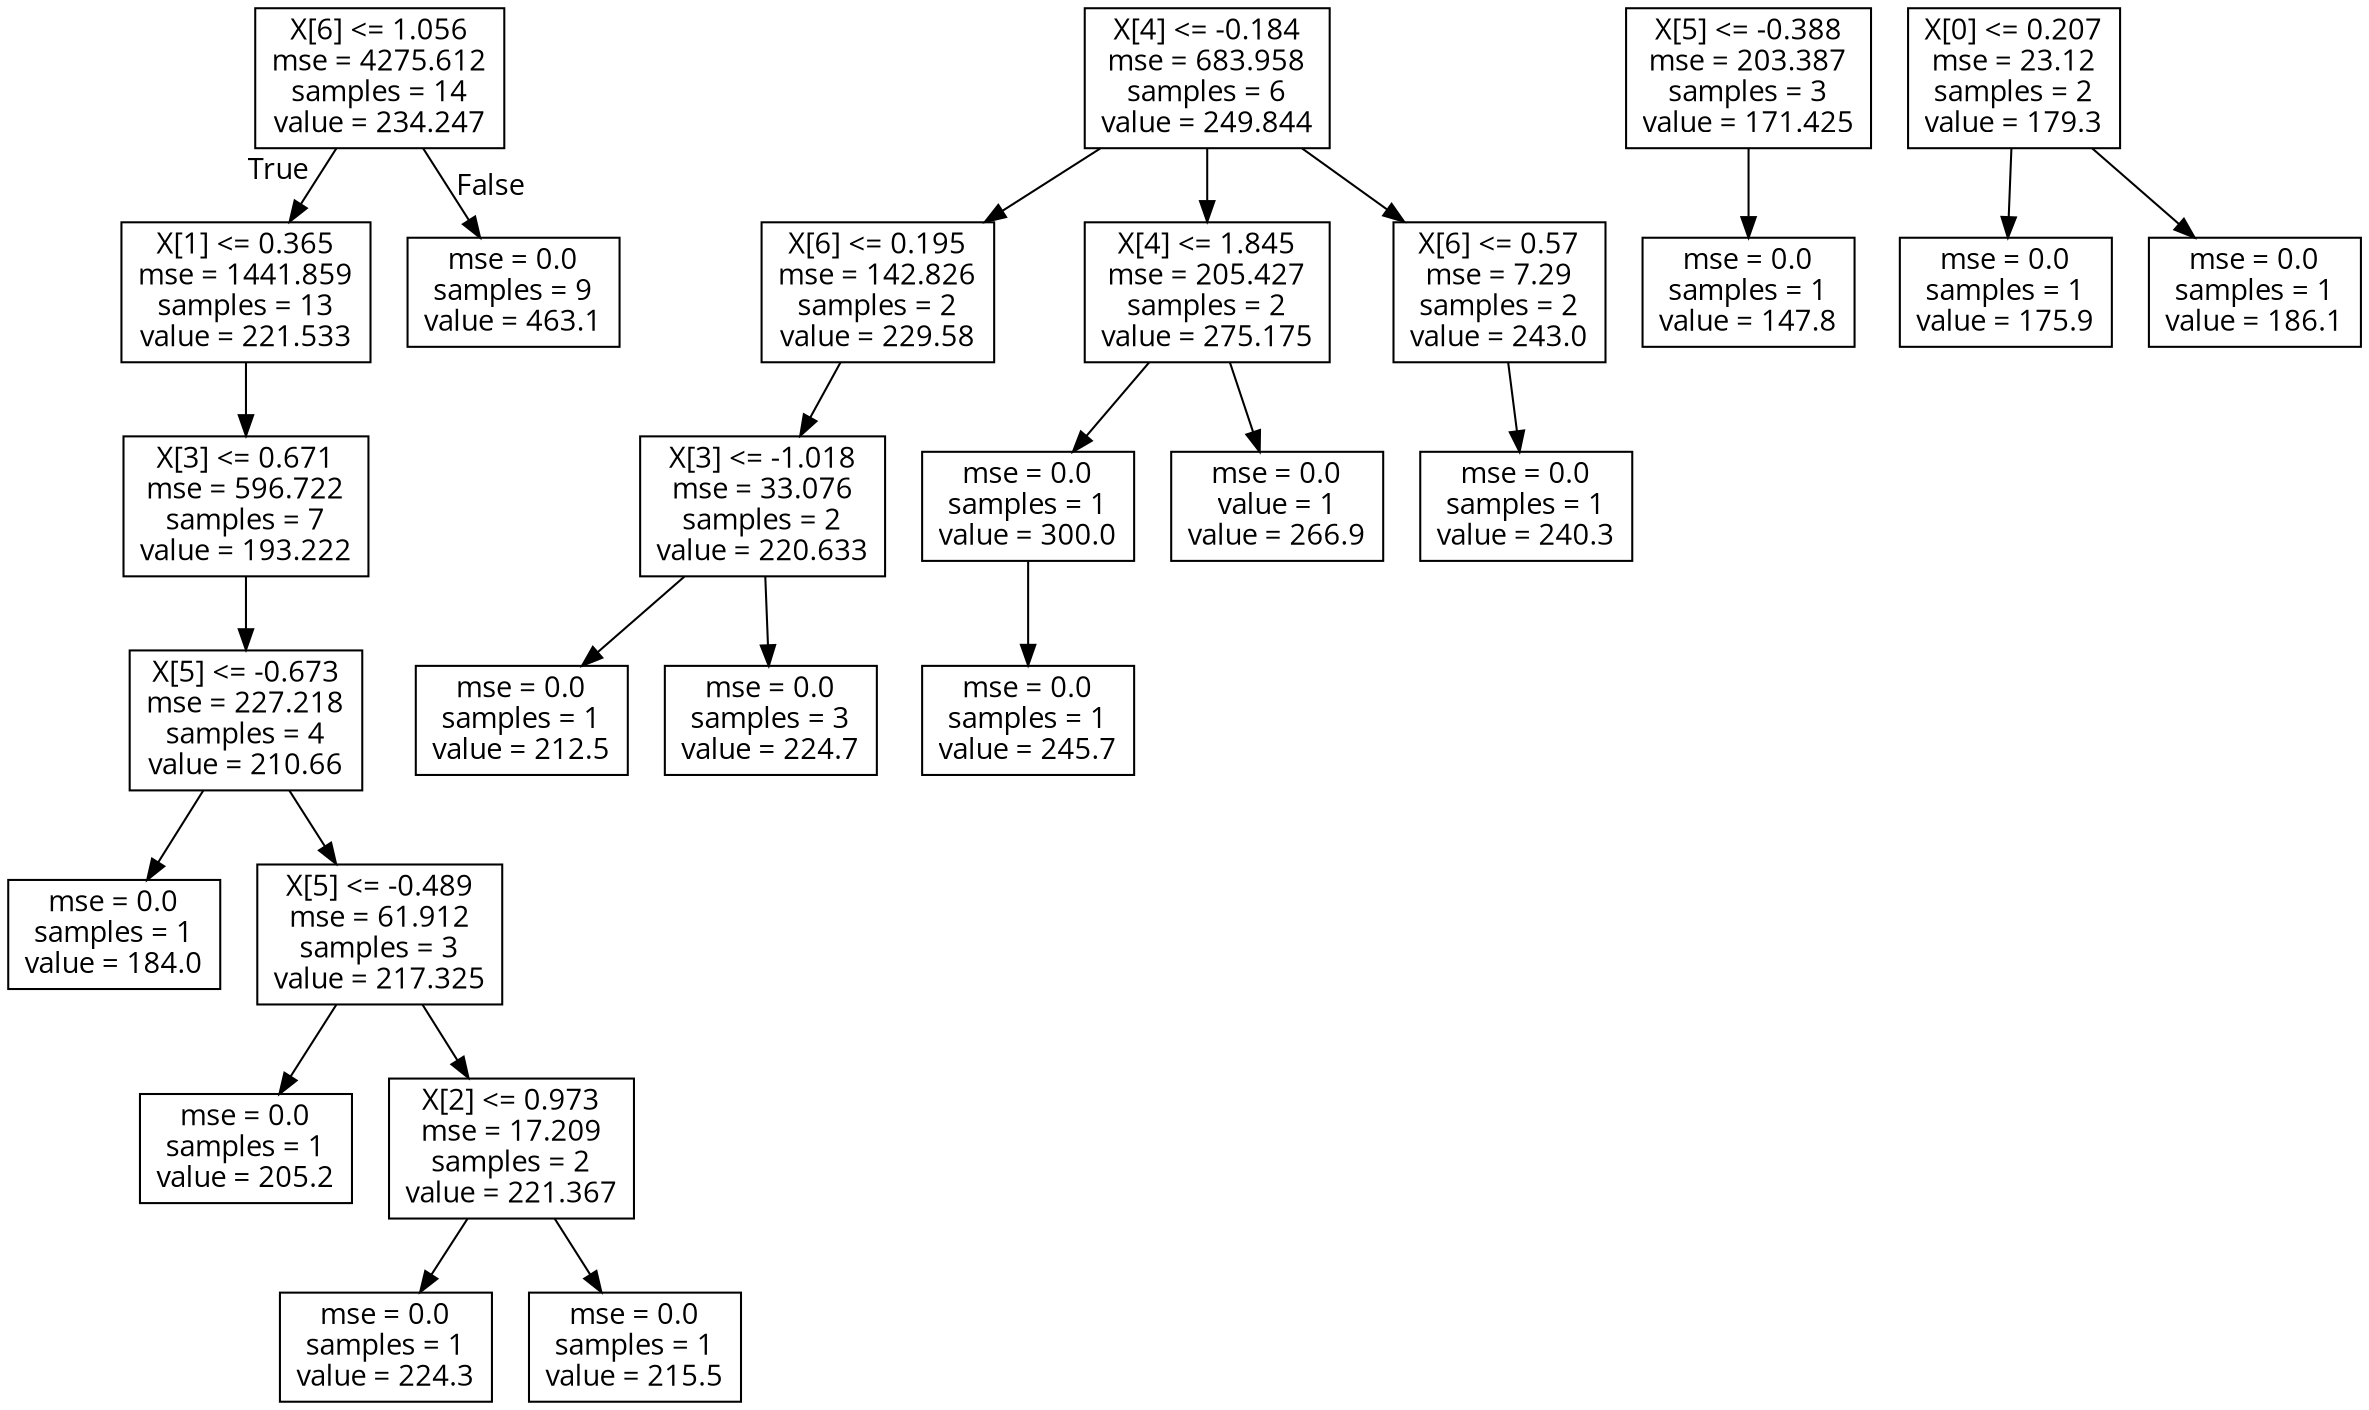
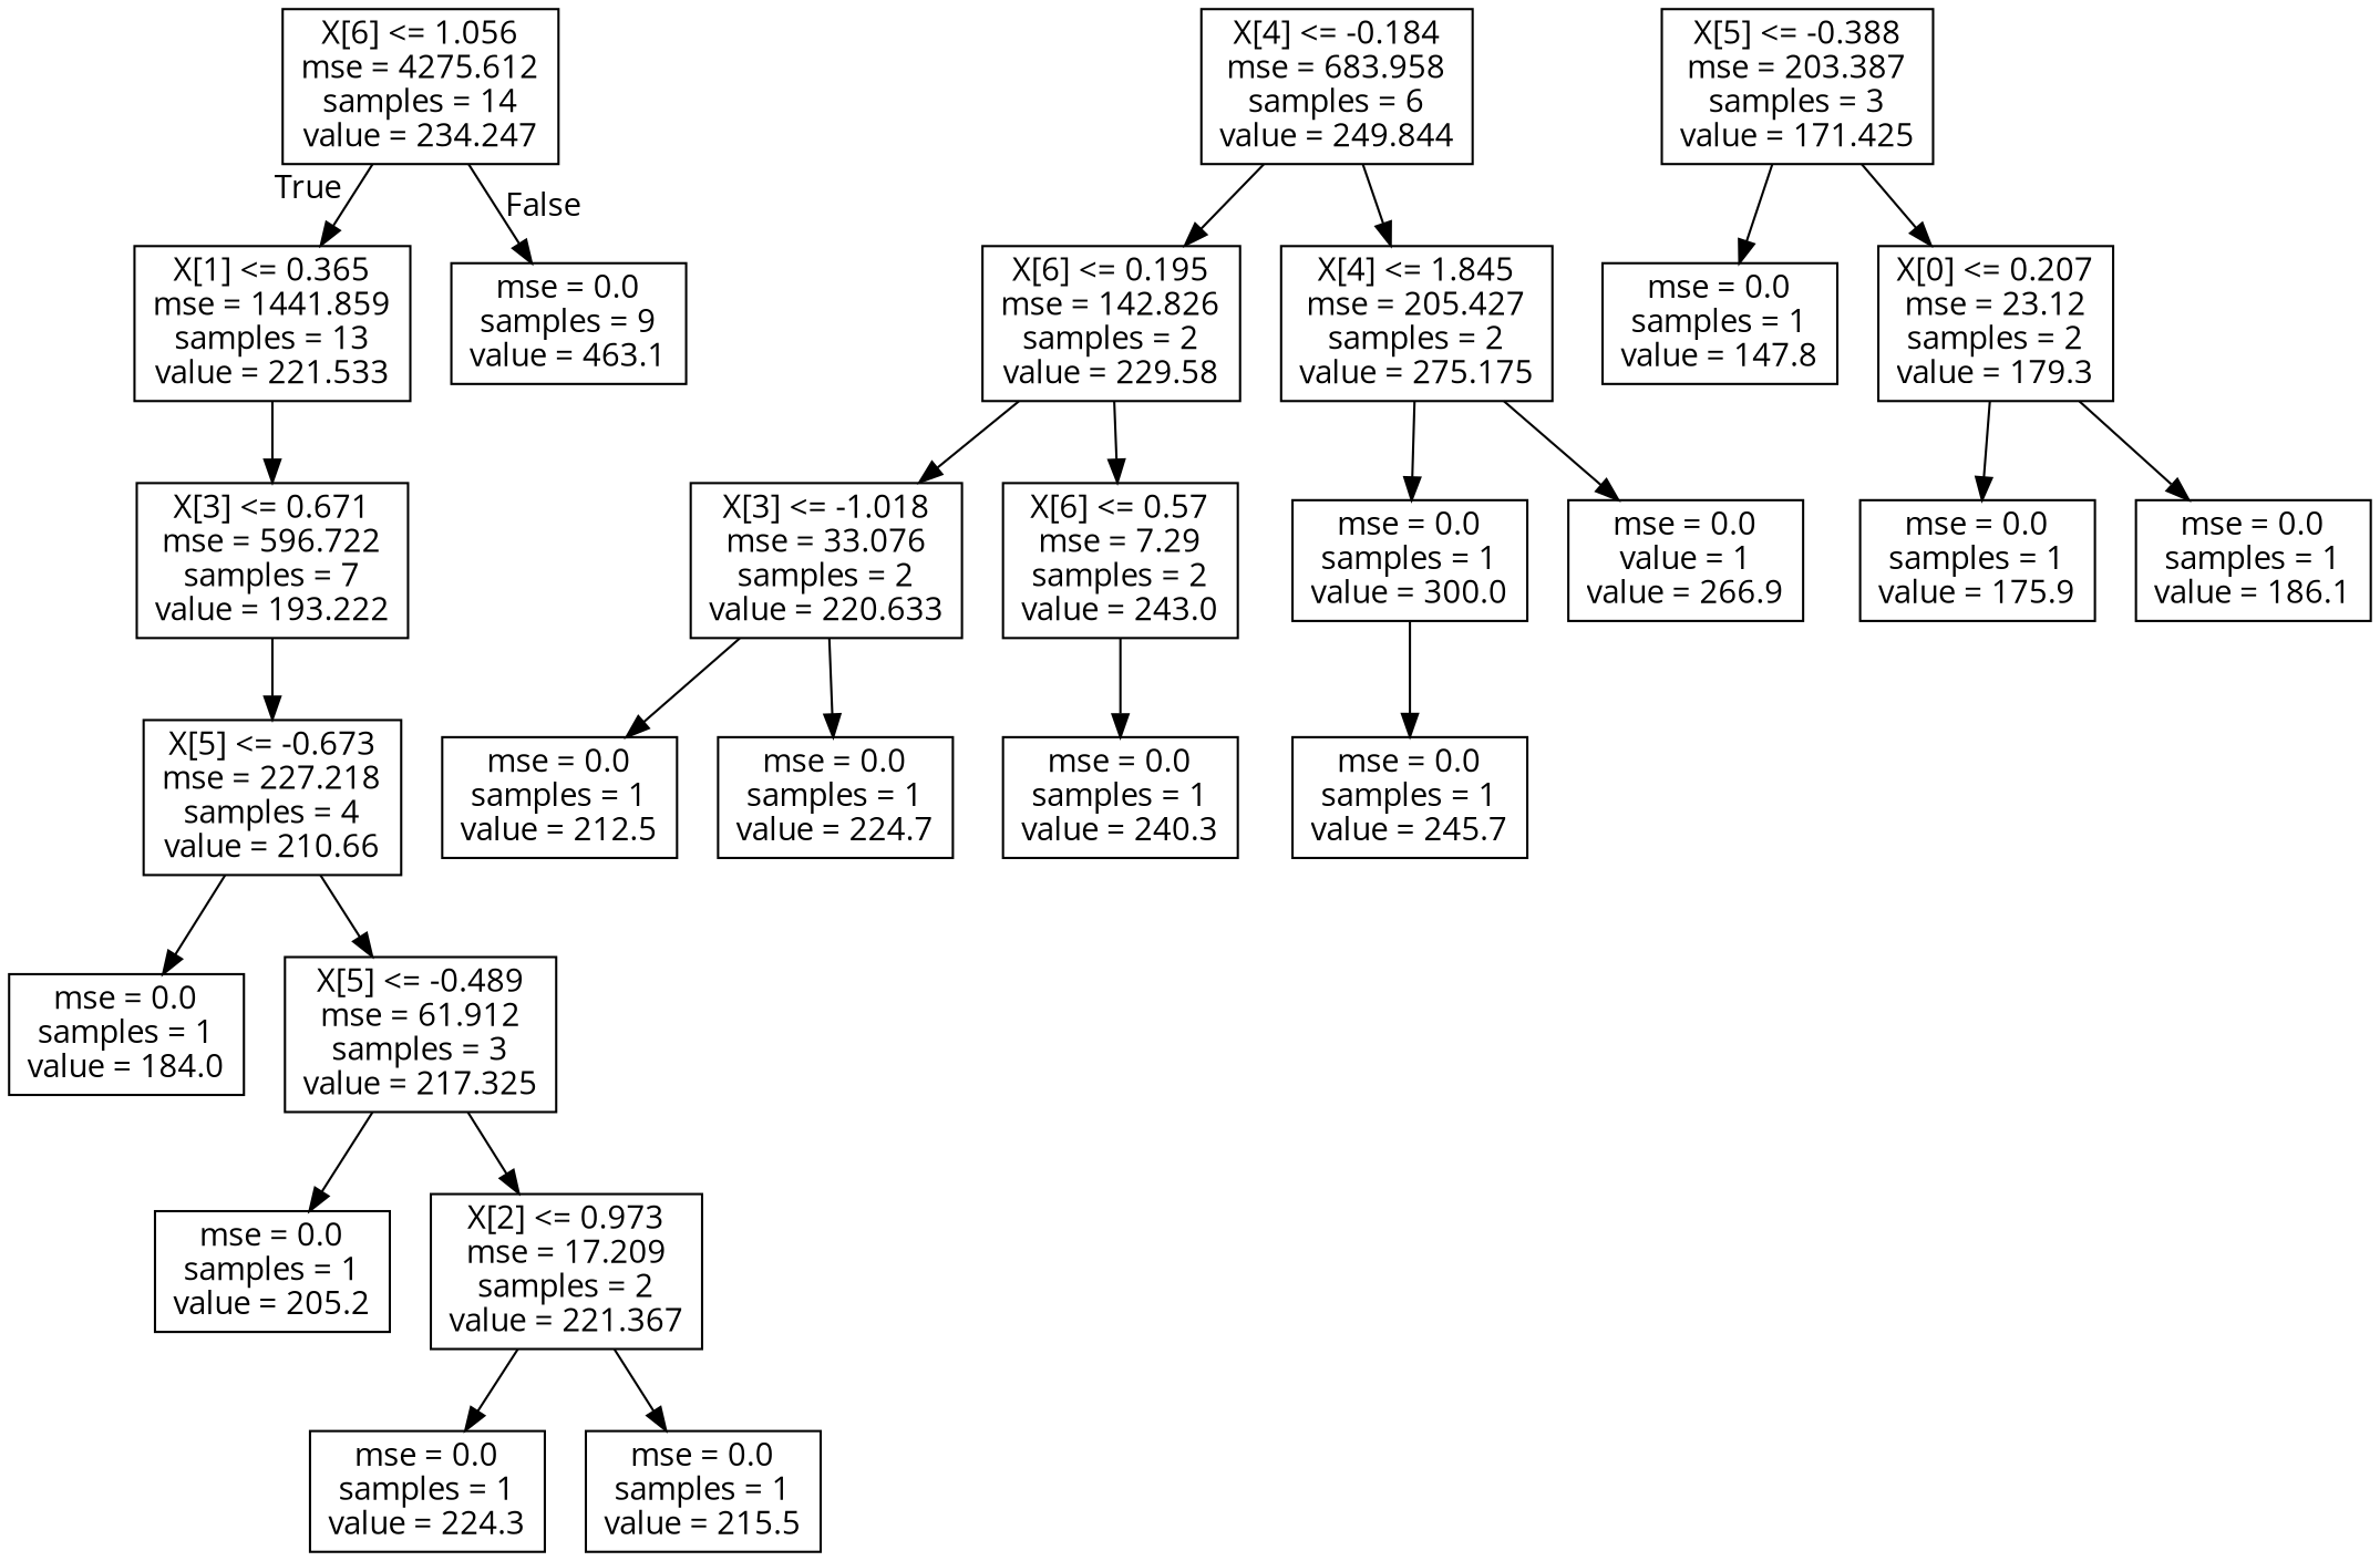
  digraph {
    fontname="Open Sans"
    node [fontname="Open Sans" shape=box]
    edge [fontname="Open Sans"]
    n1 [label="X[6] <= 1.056\nmse = 4275.612\nsamples = 14\nvalue = 234.247"]
    n2 [label="X[1] <= 0.365\nmse = 1441.859\nsamples = 13\nvalue = 221.533"]
    n3 [label="mse = 0.0\nsamples = 9\nvalue = 463.1"]
    n4 [label="X[3] <= 0.671\nmse = 596.722\nsamples = 7\nvalue = 193.222"]
    n5 [label="X[4] <= -0.184\nmse = 683.958\nsamples = 6\nvalue = 249.844"]
    n6 [label="X[6] <= 0.195\nmse = 142.826\nsamples = 2\nvalue = 229.58"]
    n7 [label="X[4] <= 1.845\nmse = 205.427\nsamples = 2\nvalue = 275.175"]
    n8 [label="X[5] <= -0.673\nmse = 227.218\nsamples = 4\nvalue = 210.66"]
    n9 [label="X[3] <= -1.018\nmse = 33.076\nsamples = 2\nvalue = 220.633"]
    n10 [label="X[6] <= 0.57\nmse = 7.29\nsamples = 2\nvalue = 243.0"]
    n11 [label="mse = 0.0\nsamples = 1\nvalue = 300.0"]
    n12 [label="mse = 0.0\nvalue = 1\nvalue = 266.9"]
    n13 [label="mse = 0.0\nsamples = 1\nvalue = 212.5"]
-   n14 [label="mse = 0.0\nsamples = 3\nvalue = 224.7"]
+   n14 [label="mse = 0.0\nsamples = 1\nvalue = 224.7"]
    n15 [label="mse = 0.0\nsamples = 1\nvalue = 240.3"]
    n16 [label="mse = 0.0\nsamples = 1\nvalue = 245.7"]
    n17 [label="mse = 0.0\nsamples = 1\nvalue = 184.0"]
    n18 [label="X[5] <= -0.489\nmse = 61.912\nsamples = 3\nvalue = 217.325"]
    n19 [label="X[5] <= -0.388\nmse = 203.387\nsamples = 3\nvalue = 171.425"]
    n20 [label="mse = 0.0\nsamples = 1\nvalue = 147.8"]
    n21 [label="X[0] <= 0.207\nmse = 23.12\nsamples = 2\nvalue = 179.3"]
    n22 [label="mse = 0.0\nsamples = 1\nvalue = 205.2"]
    n23 [label="X[2] <= 0.973\nmse = 17.209\nsamples = 2\nvalue = 221.367"]
    n24 [label="mse = 0.0\nsamples = 1\nvalue = 224.3"]
    n25 [label="mse = 0.0\nsamples = 1\nvalue = 215.5"]
    n26 [label="mse = 0.0\nsamples = 1\nvalue = 175.9"]
    n27 [label="mse = 0.0\nsamples = 1\nvalue = 186.1"]
    n1 -> n2 [headlabel=True labelangle=45 labeldistance=2.5]
    n1 -> n3 [headlabel=False labelangle=-45 labeldistance=2.5]
    n2 -> n4
    n4 -> n8
    n5 -> n6
    n5 -> n7
    n6 -> n9
-   n5 -> n10
+   n6 -> n10
    n7 -> n11
    n7 -> n12
    n8 -> n17
    n8 -> n18
    n9 -> n13
    n9 -> n14
    n10 -> n15
    n11 -> n16
    n18 -> n22
    n18 -> n23
    n19 -> n20
+   n19 -> n21
    n21 -> n26
    n21 -> n27
    n23 -> n24
    n23 -> n25
  }
